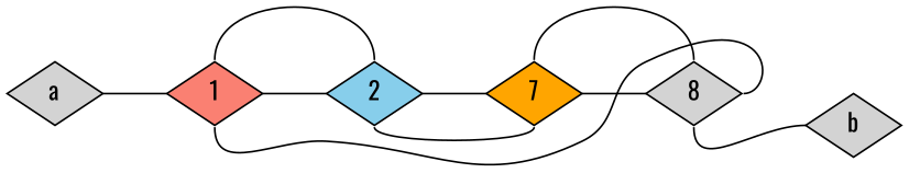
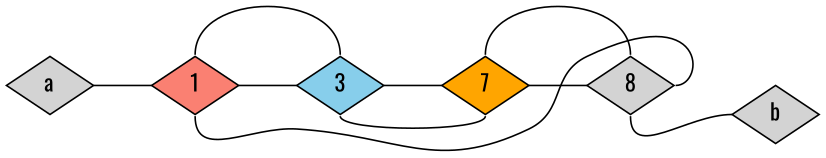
  graph {
    fontname=Oswald
    rankdir=LR
    node [fillcolor=lightgrey fontname=Oswald shape=diamond style=filled]
    edge [fontname=Oswald headport=w tailport=e]
    1 [fillcolor=salmon]
    a
-   2 [fillcolor=skyblue]
+   2 [fillcolor=skyblue label=3]
    n4 [fillcolor=orange label=7]
    n5 [label=8]
    b
    1 -- 2
    1 -- 2 [headport=n tailport=n]
    a -- 1
    2 -- n4
    2 -- n4 [headport=s tailport=s]
    n4 -- n5
    n4 -- n5 [headport=n tailport=n]
    n5 -- 1 [headport=s]
    n5 -- b [tailport=s]
  }
